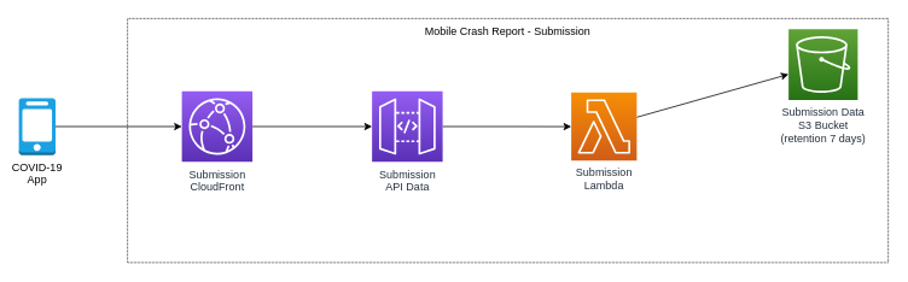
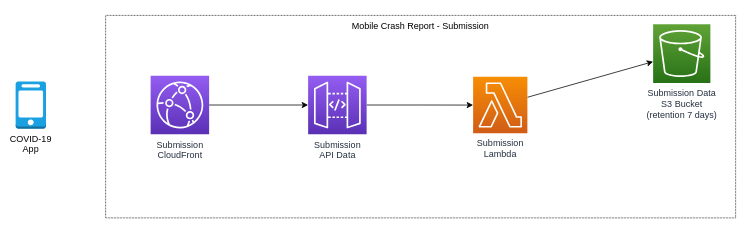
  <mxCell id="0" />
  <mxCell id="1" parent="0" />
  <mxCell id="2" value="Mobile Crash Report - Submission" style="rounded=0;whiteSpace=wrap;html=1;strokeColor=#000000;fillColor=#ffffff;fontColor=#000000;verticalAlign=top;dashed=1;dashPattern=1 1;" parent="1" vertex="1"><mxGeometry x="140" y="20" width="840" height="270" as="geometry" /></mxCell>
  <mxCell id="3" style="rounded=0;orthogonalLoop=1;jettySize=auto;html=1;" parent="1" source="4" target="9" edge="1"><mxGeometry relative="1" as="geometry"><mxPoint x="822" y="105" as="targetPoint" /></mxGeometry></mxCell>
  <mxCell id="4" value="Submission &lt;br&gt;Lambda" style="points=[[0,0,0],[0.25,0,0],[0.5,0,0],[0.75,0,0],[1,0,0],[0,1,0],[0.25,1,0],[0.5,1,0],[0.75,1,0],[1,1,0],[0,0.25,0],[0,0.5,0],[0,0.75,0],[1,0.25,0],[1,0.5,0],[1,0.75,0]];outlineConnect=0;fontColor=#232F3E;gradientColor=#F78E04;gradientDirection=north;fillColor=#D05C17;strokeColor=#ffffff;dashed=0;verticalLabelPosition=bottom;verticalAlign=top;align=center;html=1;fontSize=12;fontStyle=0;aspect=fixed;shape=mxgraph.aws4.resourceIcon;resIcon=mxgraph.aws4.lambda;fontFamily=Helvetica;shadow=0;sketch=0;" parent="1" vertex="1"><mxGeometry x="630" y="101.75" width="72.35" height="75.5" as="geometry" /></mxCell>
  <mxCell id="5" style="edgeStyle=orthogonalEdgeStyle;rounded=0;orthogonalLoop=1;jettySize=auto;html=1;" parent="1" source="6" target="4" edge="1"><mxGeometry relative="1" as="geometry" /></mxCell>
  <mxCell id="6" value="Submission&lt;br&gt;API Data" style="outlineConnect=0;fontColor=#232F3E;gradientColor=#945DF2;gradientDirection=north;fillColor=#5A30B5;strokeColor=#ffffff;dashed=0;verticalLabelPosition=bottom;verticalAlign=top;align=center;html=1;fontSize=12;fontStyle=0;aspect=fixed;shape=mxgraph.aws4.resourceIcon;resIcon=mxgraph.aws4.api_gateway;" parent="1" vertex="1"><mxGeometry x="410" y="100.5" width="78" height="78" as="geometry" /></mxCell>
  <mxCell id="7" style="edgeStyle=orthogonalEdgeStyle;rounded=0;orthogonalLoop=1;jettySize=auto;html=1;" parent="1" source="8" target="6" edge="1"><mxGeometry relative="1" as="geometry" /></mxCell>
  <mxCell id="8" value="Submission &lt;br&gt;CloudFront&lt;br&gt;" style="outlineConnect=0;fontColor=#232F3E;gradientColor=#945DF2;gradientDirection=north;fillColor=#5A30B5;strokeColor=#ffffff;dashed=0;verticalLabelPosition=bottom;verticalAlign=top;align=center;html=1;fontSize=12;fontStyle=0;aspect=fixed;shape=mxgraph.aws4.resourceIcon;resIcon=mxgraph.aws4.cloudfront;" parent="1" vertex="1"><mxGeometry x="200" y="100.5" width="78" height="78" as="geometry" /></mxCell>
  <mxCell id="9" value="Submission Data&lt;br&gt;S3 Bucket&lt;br&gt;(retention 7 days)" style="points=[[0,0,0],[0.25,0,0],[0.5,0,0],[0.75,0,0],[1,0,0],[0,1,0],[0.25,1,0],[0.5,1,0],[0.75,1,0],[1,1,0],[0,0.25,0],[0,0.5,0],[0,0.75,0],[1,0.25,0],[1,0.5,0],[1,0.75,0]];outlineConnect=0;fontColor=#232F3E;gradientColor=#60A337;gradientDirection=north;fillColor=#277116;strokeColor=#ffffff;dashed=0;verticalLabelPosition=bottom;verticalAlign=top;align=center;html=1;fontSize=12;fontStyle=0;aspect=fixed;shape=mxgraph.aws4.resourceIcon;resIcon=mxgraph.aws4.s3;fontFamily=Helvetica;shadow=0;sketch=0;" parent="1" vertex="1"><mxGeometry x="870" y="31.75" width="76.34" height="78.25" as="geometry" /></mxCell>
- <mxCell id="10" style="edgeStyle=orthogonalEdgeStyle;rounded=0;orthogonalLoop=1;jettySize=auto;html=1;" parent="1" source="11" target="8" edge="1"><mxGeometry relative="1" as="geometry" /></mxCell>
  <mxCell id="11" value="COVID-19&lt;br&gt;App" style="outlineConnect=0;dashed=0;verticalLabelPosition=bottom;verticalAlign=top;align=center;html=1;shape=mxgraph.aws3.mobile_client;fillColor=#1ba1e2;strokeColor=#006EAF;" parent="1" vertex="1"><mxGeometry x="20" y="108" width="40.5" height="63" as="geometry" /></mxCell>
